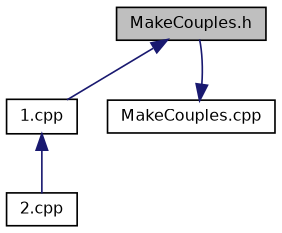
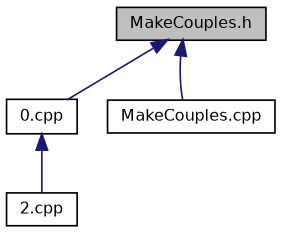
  digraph {
    node [color=black fillcolor=white fontname=Helvetica fontsize=10 shape=record style=filled]
    edge [color=midnightblue dir=back fontname=Helvetica fontsize=10 labelfontname=Helvetica labelfontsize=10 style=solid]
    n1 [fillcolor=grey75 fontcolor=black height=0.2 label="MakeCouples.h" width=0.4]
-   n2 [height=0.2 label="1.cpp" width=0.4]
+   n2 [height=0.2 label="0.cpp" width=0.4]
    n3 [height=0.2 label="MakeCouples.cpp" width=0.4]
    n4 [height=0.2 label="2.cpp" width=0.4]
    n1 -> n2
-   n3 -> n1
+   n1 -> n3
    n2 -> n4
  }
